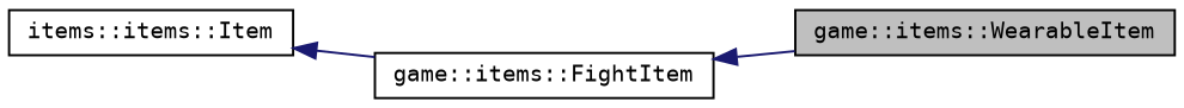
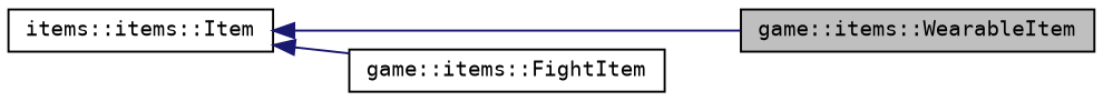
  digraph {
    fontname="DejaVu Sans Mono"
    rankdir=LR
    node [color=black fillcolor=white fontname="DejaVu Sans Mono" fontsize=10 shape=record style=filled]
    edge [color=midnightblue dir=back fontname="DejaVu Sans Mono" fontsize=10 labelfontname=Helvetica labelfontsize=10 style=solid]
    n1 [fillcolor=grey75 fontcolor=black height=0.2 label="game::items::WearableItem" width=0.4]
    n2 [height=0.2 label="game::items::FightItem" width=0.4]
    n3 [height=0.2 label="items::items::Item" width=0.4]
-   n2 -> n1
+   n3 -> n1
    n3 -> n2
  }
